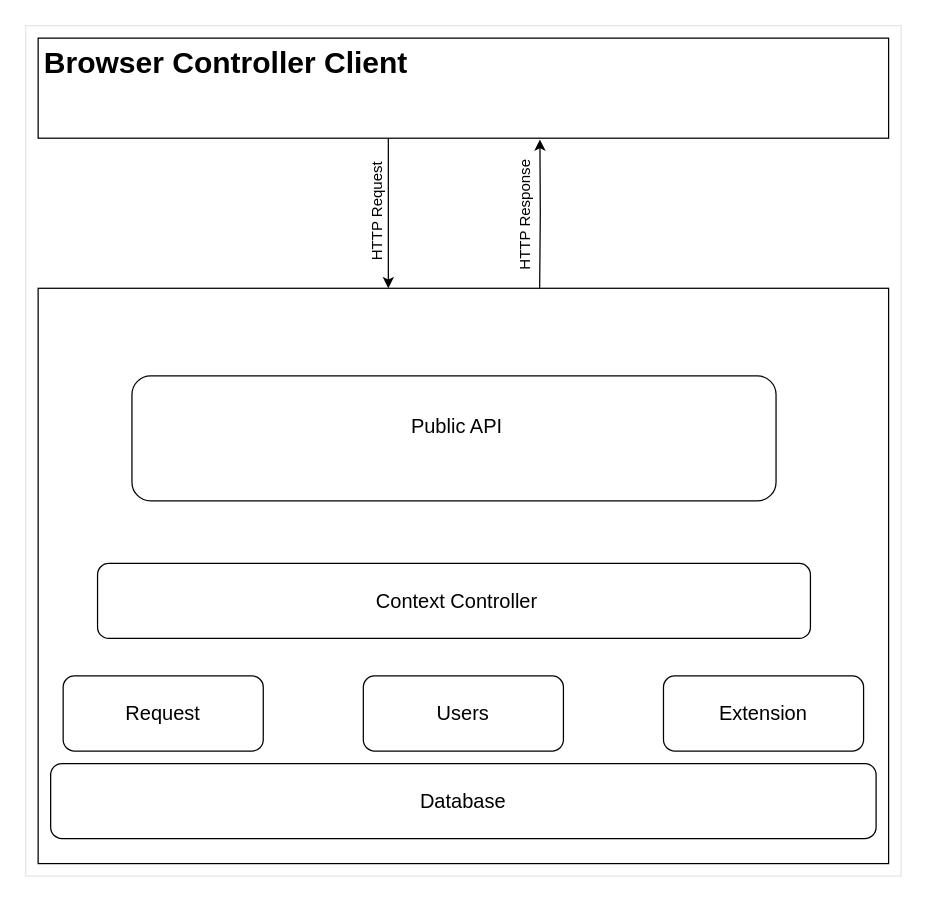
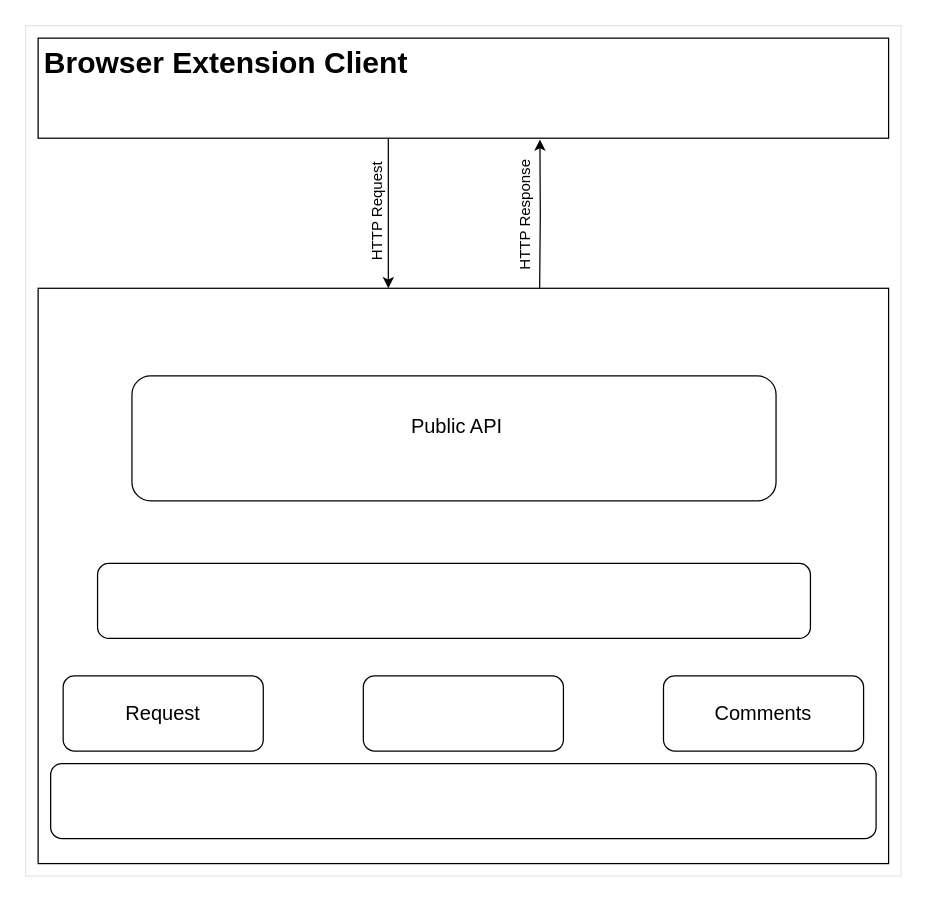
  <mxCell id="0" />
  <mxCell id="1" parent="0" />
  <mxCell id="2" value="" style="rounded=0;whiteSpace=wrap;html=1;opacity=10;" vertex="1" parent="1"><mxGeometry x="20" y="20" width="700" height="680" as="geometry" /></mxCell>
  <mxCell id="3" value="" style="rounded=0;whiteSpace=wrap;html=1;" vertex="1" parent="1"><mxGeometry x="30" y="230" width="680" height="460" as="geometry" /></mxCell>
  <mxCell id="4" value="" style="rounded=1;whiteSpace=wrap;html=1;" vertex="1" parent="1"><mxGeometry x="40" y="610" width="660" height="60" as="geometry" /></mxCell>
  <mxCell id="5" style="edgeStyle=orthogonalEdgeStyle;rounded=0;orthogonalLoop=1;jettySize=auto;html=1;entryX=0.59;entryY=1.013;entryDx=0;entryDy=0;entryPerimeter=0;" edge="1" parent="1" target="7"><mxGeometry relative="1" as="geometry"><mxPoint x="431" y="230" as="sourcePoint" /></mxGeometry></mxCell>
  <mxCell id="6" style="edgeStyle=orthogonalEdgeStyle;rounded=0;orthogonalLoop=1;jettySize=auto;html=1;" edge="1" parent="1" source="7" target="3"><mxGeometry relative="1" as="geometry"><Array as="points"><mxPoint x="310" y="150" /><mxPoint x="310" y="150" /></Array></mxGeometry></mxCell>
  <mxCell id="7" value="" style="rounded=0;whiteSpace=wrap;html=1;" vertex="1" parent="1"><mxGeometry x="30" y="30" width="680" height="80" as="geometry" /></mxCell>
- <mxCell id="8" value="&lt;h1&gt;Browser Controller Client&lt;br&gt;&lt;/h1&gt;" style="text;html=1;strokeColor=none;fillColor=none;spacing=5;spacingTop=-20;whiteSpace=wrap;overflow=hidden;rounded=0;" vertex="1" parent="1"><mxGeometry x="30" y="30" width="320" height="120" as="geometry" /></mxCell>
+ <mxCell id="8" value="&lt;h1&gt;Browser Extension Client&lt;br&gt;&lt;/h1&gt;" style="text;html=1;strokeColor=none;fillColor=none;spacing=5;spacingTop=-20;whiteSpace=wrap;overflow=hidden;rounded=0;" vertex="1" parent="1"><mxGeometry x="30" y="30" width="320" height="120" as="geometry" /></mxCell>
  <mxCell id="9" value="&lt;div&gt;HTTP Request&lt;/div&gt;" style="text;html=1;strokeColor=none;fillColor=none;align=center;verticalAlign=middle;whiteSpace=wrap;rounded=0;rotation=-90;" vertex="1" parent="1"><mxGeometry x="240" y="153.13" width="122.5" height="31.25" as="geometry" /></mxCell>
  <mxCell id="10" value="&lt;div&gt;HTTP Response&lt;/div&gt;" style="text;html=1;strokeColor=none;fillColor=none;align=center;verticalAlign=middle;whiteSpace=wrap;rounded=0;rotation=-90;" vertex="1" parent="1"><mxGeometry x="362.5" y="156.88" width="115" height="30" as="geometry" /></mxCell>
  <mxCell id="11" value="" style="rounded=1;whiteSpace=wrap;html=1;" vertex="1" parent="1"><mxGeometry x="50" y="540" width="160" height="60" as="geometry" /></mxCell>
  <mxCell id="12" value="" style="rounded=1;whiteSpace=wrap;html=1;" vertex="1" parent="1"><mxGeometry x="290" y="540" width="160" height="60" as="geometry" /></mxCell>
  <mxCell id="13" value="" style="rounded=1;whiteSpace=wrap;html=1;" vertex="1" parent="1"><mxGeometry x="530" y="540" width="160" height="60" as="geometry" /></mxCell>
  <mxCell id="14" value="" style="rounded=1;whiteSpace=wrap;html=1;" vertex="1" parent="1"><mxGeometry x="77.5" y="450" width="570" height="60" as="geometry" /></mxCell>
- <mxCell id="15" value="Context Controller" style="text;html=1;strokeColor=none;fillColor=none;align=center;verticalAlign=middle;whiteSpace=wrap;rounded=0;fontSize=16;" vertex="1" parent="1"><mxGeometry x="90" y="465" width="550" height="30" as="geometry" /></mxCell>
- <mxCell id="16" value="&lt;div&gt;Users&lt;/div&gt;" style="text;html=1;strokeColor=none;fillColor=none;align=center;verticalAlign=middle;whiteSpace=wrap;rounded=0;fontSize=16;opacity=10;" vertex="1" parent="1"><mxGeometry x="300" y="555" width="140" height="30" as="geometry" /></mxCell>
- <mxCell id="17" value="Extension" style="text;html=1;strokeColor=none;fillColor=none;align=center;verticalAlign=middle;whiteSpace=wrap;rounded=0;fontSize=16;opacity=10;" vertex="1" parent="1"><mxGeometry x="540" y="555" width="140" height="30" as="geometry" /></mxCell>
- <mxCell id="18" value="Database" style="text;html=1;strokeColor=none;fillColor=none;align=center;verticalAlign=middle;whiteSpace=wrap;rounded=0;fontSize=16;opacity=10;" vertex="1" parent="1"><mxGeometry x="50" y="620" width="640" height="40" as="geometry" /></mxCell>
+ <mxCell id="17" value="Comments" style="text;html=1;strokeColor=none;fillColor=none;align=center;verticalAlign=middle;whiteSpace=wrap;rounded=0;fontSize=16;opacity=10;" vertex="1" parent="1"><mxGeometry x="540" y="555" width="140" height="30" as="geometry" /></mxCell>
  <mxCell id="19" value="Request" style="text;html=1;strokeColor=none;fillColor=none;align=center;verticalAlign=middle;whiteSpace=wrap;rounded=0;fontSize=16;opacity=10;" vertex="1" parent="1"><mxGeometry x="60" y="555" width="140" height="30" as="geometry" /></mxCell>
  <mxCell id="20" value="" style="rounded=1;whiteSpace=wrap;html=1;fontSize=16;" vertex="1" parent="1"><mxGeometry x="105" y="300" width="515" height="100" as="geometry" /></mxCell>
  <mxCell id="21" value="Public API" style="text;html=1;strokeColor=none;fillColor=none;align=center;verticalAlign=middle;whiteSpace=wrap;rounded=0;fontSize=16;" vertex="1" parent="1"><mxGeometry x="120" y="325" width="490" height="30" as="geometry" /></mxCell>
